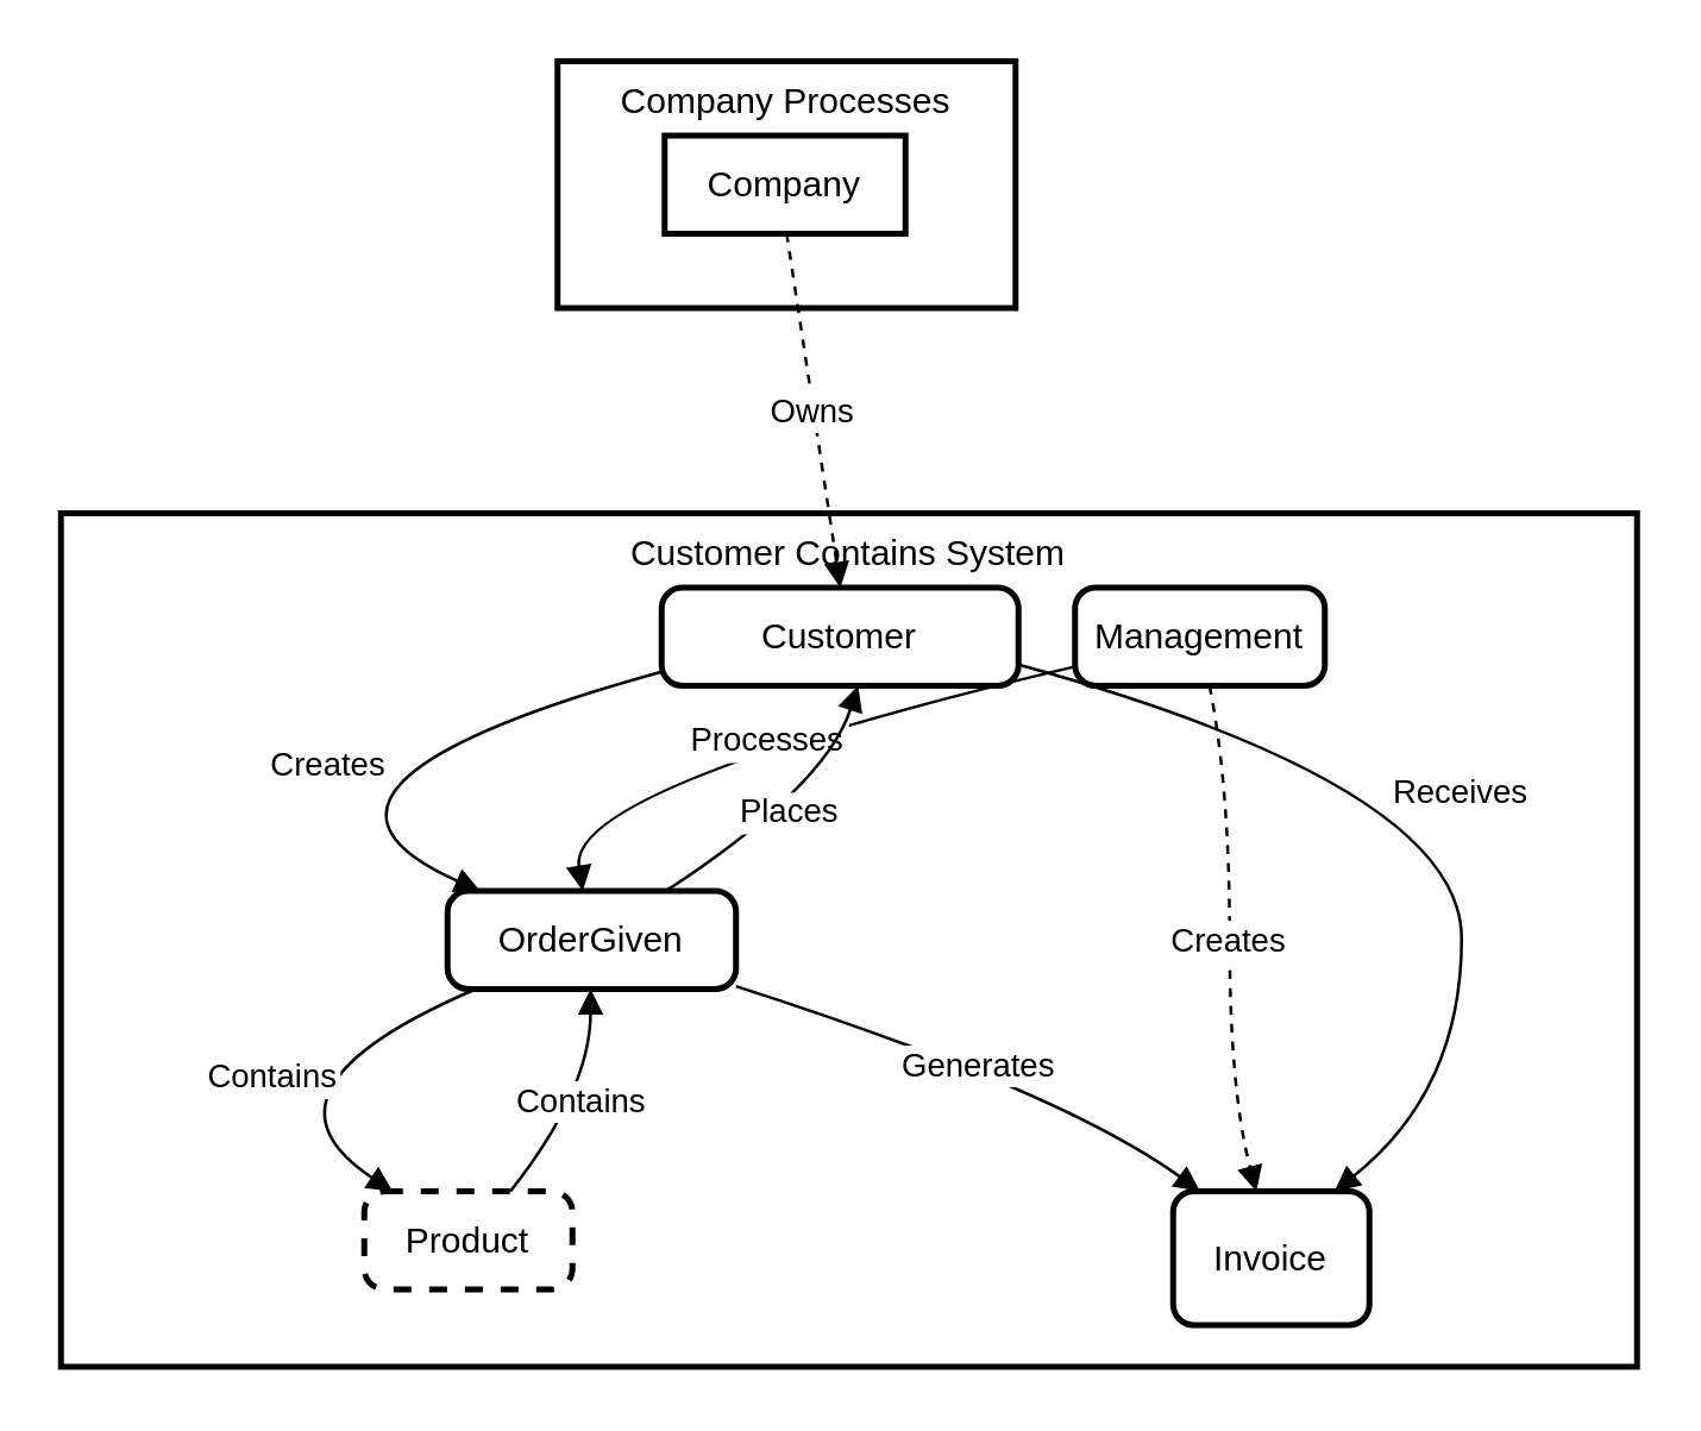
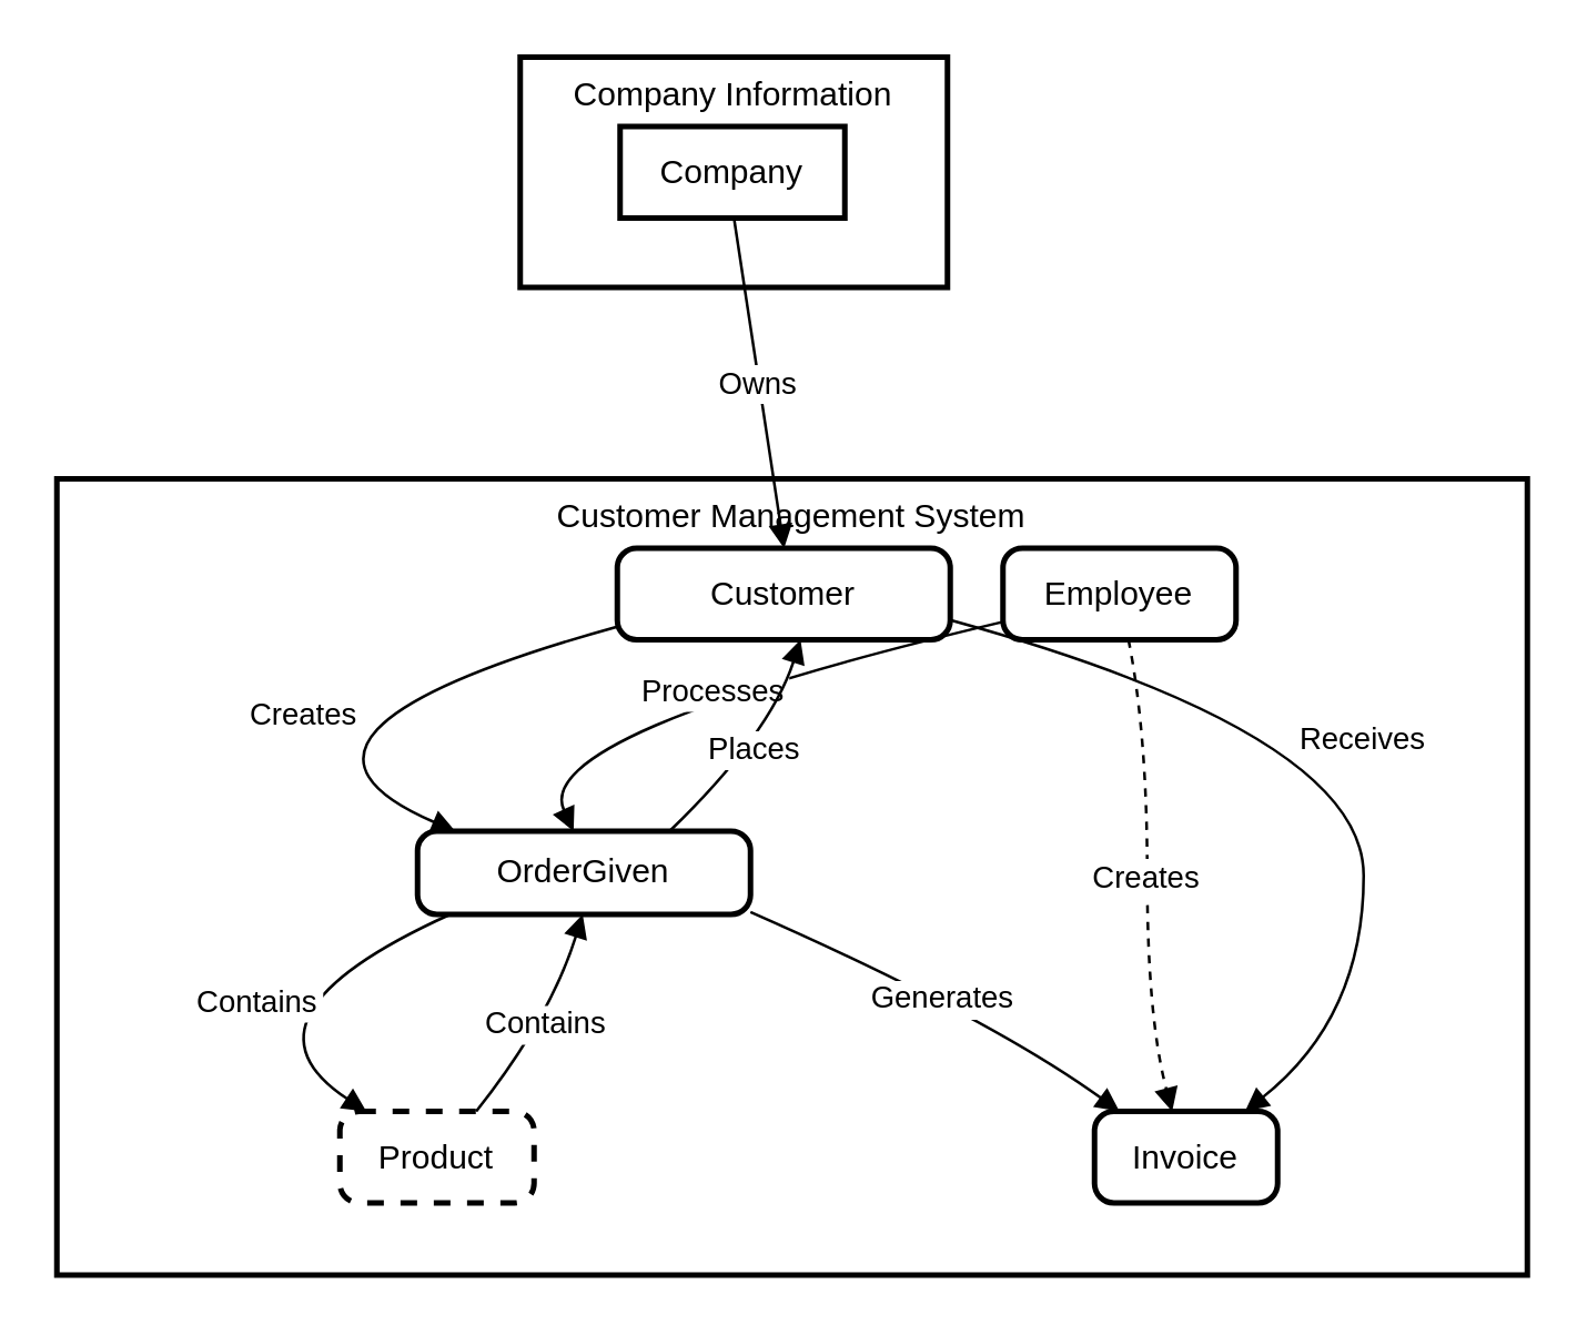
  <mxCell id="0" />
  <mxCell id="1" parent="0" />
- <mxCell id="2" value="Company Processes" style="whiteSpace=wrap;strokeWidth=2;verticalAlign=top;" vertex="1" parent="1"><mxGeometry x="187" y="20" width="154" height="83" as="geometry" /></mxCell>
+ <mxCell id="2" value="Company Information" style="whiteSpace=wrap;strokeWidth=2;verticalAlign=top;" vertex="1" parent="1"><mxGeometry x="187" y="20" width="154" height="83" as="geometry" /></mxCell>
  <mxCell id="3" value="Company" style="absoluteArcSize=1;arcSize=14;whiteSpace=wrap;strokeWidth=2;rounded=0;" vertex="1" parent="1"><mxGeometry x="223" y="45" width="81" height="33" as="geometry" /></mxCell>
- <mxCell id="4" value="Customer Contains System" style="whiteSpace=wrap;strokeWidth=2;verticalAlign=top;" vertex="1" parent="1"><mxGeometry x="20" y="172" width="530" height="287" as="geometry" /></mxCell>
- <mxCell id="5" value="OrderGiven" style="rounded=1;absoluteArcSize=1;arcSize=14;whiteSpace=wrap;strokeWidth=2;" vertex="1" parent="1"><mxGeometry x="150" y="299" width="97" height="33" as="geometry" /></mxCell>
+ <mxCell id="4" value="Customer Management System" style="whiteSpace=wrap;strokeWidth=2;verticalAlign=top;" vertex="1" parent="1"><mxGeometry x="20" y="172" width="530" height="287" as="geometry" /></mxCell>
+ <mxCell id="5" value="OrderGiven" style="rounded=1;absoluteArcSize=1;arcSize=14;whiteSpace=wrap;strokeWidth=2;" vertex="1" parent="1"><mxGeometry x="150" y="299" width="120" height="30" as="geometry" /></mxCell>
  <mxCell id="6" value="Customer" style="rounded=1;absoluteArcSize=1;arcSize=14;whiteSpace=wrap;strokeWidth=2;" vertex="1" parent="1"><mxGeometry x="222" y="197" width="120" height="33" as="geometry" /></mxCell>
  <mxCell id="7" value="Product" style="rounded=1;absoluteArcSize=1;arcSize=14;whiteSpace=wrap;strokeWidth=2;dashed=1;" vertex="1" parent="1"><mxGeometry x="122" y="400" width="70" height="33" as="geometry" /></mxCell>
- <mxCell id="8" value="Invoice" style="rounded=1;absoluteArcSize=1;arcSize=14;whiteSpace=wrap;strokeWidth=2;" vertex="1" parent="1"><mxGeometry x="394" y="400" width="66" height="45" as="geometry" /></mxCell>
- <mxCell id="9" value="Management" style="rounded=1;absoluteArcSize=1;arcSize=14;whiteSpace=wrap;strokeWidth=2;" vertex="1" parent="1"><mxGeometry x="361" y="197" width="84" height="33" as="geometry" /></mxCell>
+ <mxCell id="8" value="Invoice" style="rounded=1;absoluteArcSize=1;arcSize=14;whiteSpace=wrap;strokeWidth=2;" vertex="1" parent="1"><mxGeometry x="394" y="400" width="66" height="33" as="geometry" /></mxCell>
+ <mxCell id="9" value="Employee" style="rounded=1;absoluteArcSize=1;arcSize=14;whiteSpace=wrap;strokeWidth=2;" vertex="1" parent="1"><mxGeometry x="361" y="197" width="84" height="33" as="geometry" /></mxCell>
  <mxCell id="10" value="Creates" style="curved=1;startArrow=none;endArrow=block;exitX=0.001;exitY=0.856;entryX=0.104;entryY=-0.012;rounded=0;" edge="1" parent="1" source="6" target="5"><mxGeometry relative="1" as="geometry"><Array as="points"><mxPoint x="82" y="264" /></Array></mxGeometry></mxCell>
  <mxCell id="11" value="Contains" style="curved=1;startArrow=none;endArrow=block;exitX=0.697;exitY=0.012;entryX=0.496;entryY=1.0;rounded=0;" edge="1" parent="1" source="7" target="5"><mxGeometry relative="1" as="geometry"><Array as="points"><mxPoint x="198" y="366" /></Array></mxGeometry></mxCell>
  <mxCell id="12" value="Generates" style="curved=1;startArrow=none;endArrow=block;exitX=0.994;exitY=0.965;entryX=0.145;entryY=0.012;rounded=0;" edge="1" parent="1" source="5" target="8"><mxGeometry relative="1" as="geometry"><Array as="points"><mxPoint x="356" y="366" /></Array></mxGeometry></mxCell>
  <mxCell id="13" value="Processes" style="curved=1;startArrow=none;endArrow=block;exitX=-0.001;exitY=0.805;entryX=0.468;entryY=-0.012;rounded=0;" edge="1" parent="1" source="9" target="5"><mxGeometry relative="1" as="geometry"><Array as="points"><mxPoint x="190" y="264" /></Array></mxGeometry></mxCell>
  <mxCell id="14" value="Creates" style="curved=1;startArrow=none;endArrow=block;exitX=0.539;exitY=1.006;entryX=0.426;entryY=0.012;rounded=0;dashed=1;" edge="1" parent="1" source="9" target="8"><mxGeometry relative="1" as="geometry"><Array as="points"><mxPoint x="413" y="264" /><mxPoint x="413" y="366" /></Array></mxGeometry></mxCell>
  <mxCell id="15" value="Receives" style="curved=1;startArrow=none;endArrow=block;exitX=1.001;exitY=0.786;entryX=0.814;entryY=0.012;rounded=0;" edge="1" parent="1" source="6" target="8"><mxGeometry relative="1" as="geometry"><Array as="points"><mxPoint x="491" y="264" /><mxPoint x="491" y="366" /></Array></mxGeometry></mxCell>
  <mxCell id="16" value="Places" style="curved=1;startArrow=none;endArrow=block;exitX=0.763;exitY=-0.012;entryX=0.551;entryY=1.006;rounded=0;" edge="1" parent="1" source="5" target="6"><mxGeometry relative="1" as="geometry"><Array as="points"><mxPoint x="277" y="264" /></Array></mxGeometry></mxCell>
  <mxCell id="17" value="Contains" style="curved=1;startArrow=none;endArrow=block;exitX=0.098;exitY=1.0;entryX=0.145;entryY=0.012;rounded=0;" edge="1" parent="1" source="5" target="7"><mxGeometry relative="1" as="geometry"><Array as="points"><mxPoint x="80" y="366" /></Array></mxGeometry></mxCell>
- <mxCell id="18" value="Owns" style="curved=1;startArrow=none;endArrow=block;exitX=0.507;exitY=1.012;entryX=0.501;entryY=-0.006;rounded=0;dashed=1;" edge="1" parent="1" source="3" target="6"><mxGeometry relative="1" as="geometry"><Array as="points" /></mxGeometry></mxCell>
+ <mxCell id="18" value="Owns" style="curved=1;startArrow=none;endArrow=block;exitX=0.507;exitY=1.012;entryX=0.501;entryY=-0.006;rounded=0;" edge="1" parent="1" source="3" target="6"><mxGeometry relative="1" as="geometry"><Array as="points" /></mxGeometry></mxCell>
